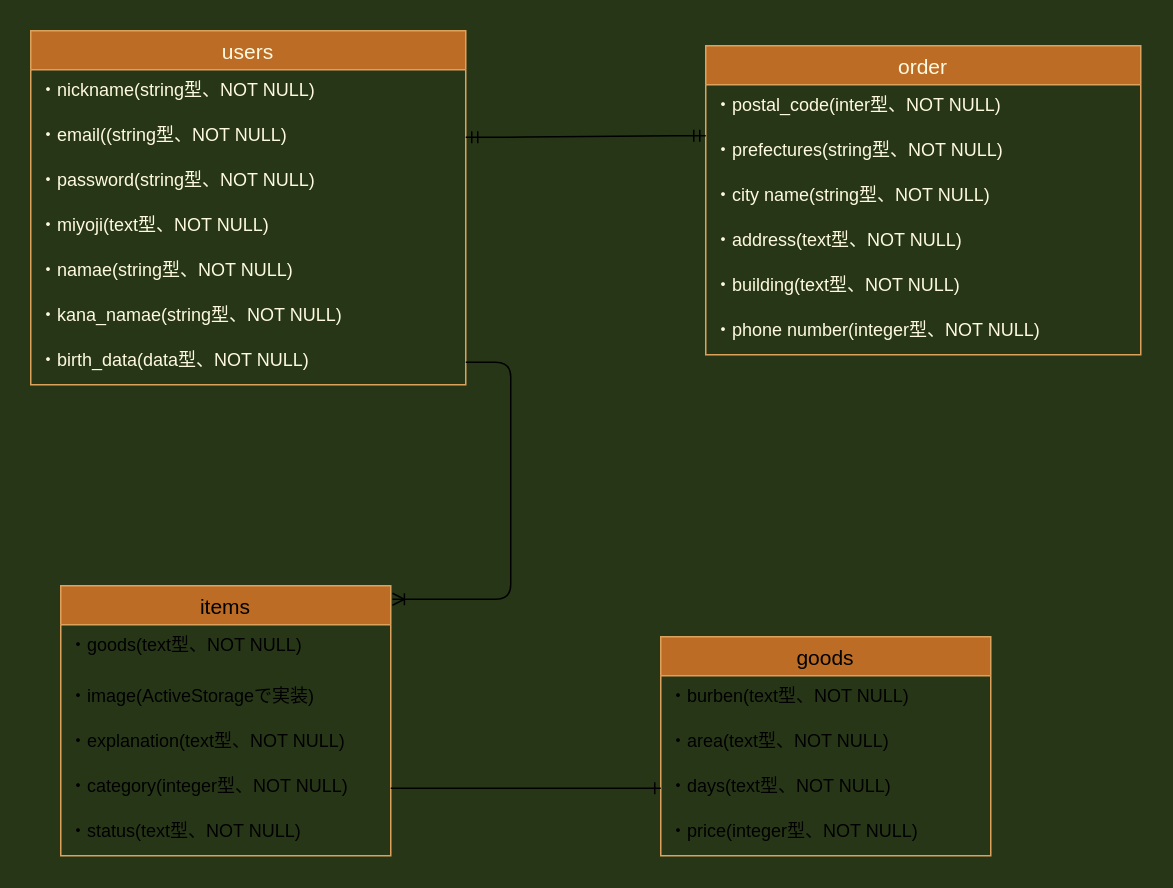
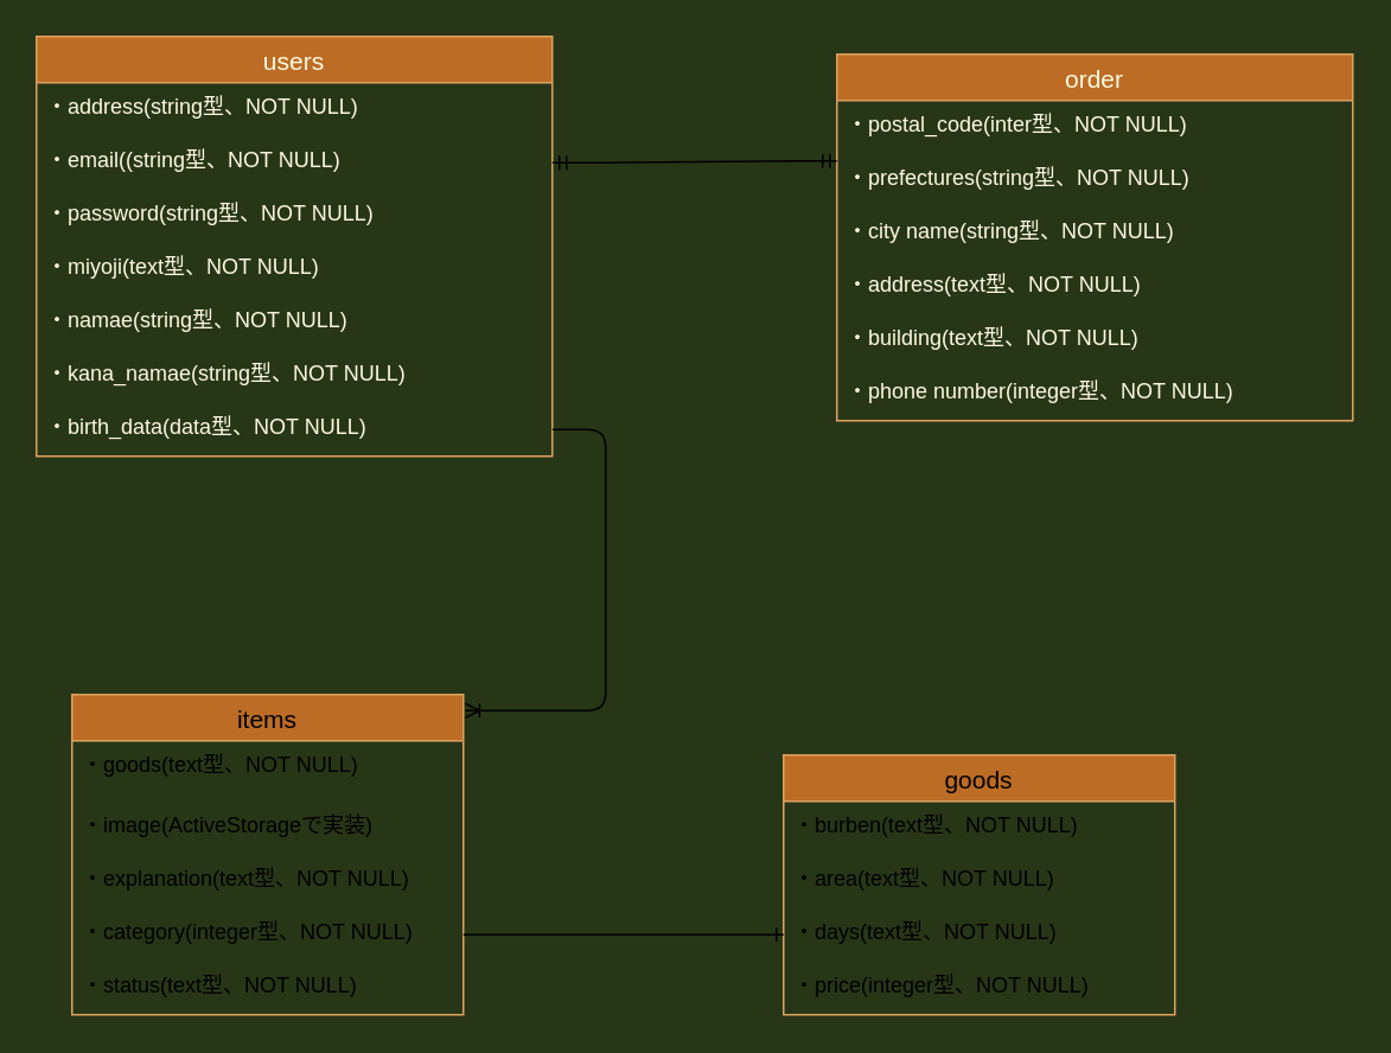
  <mxCell id="0" />
  <mxCell id="1" parent="0" />
  <mxCell id="2" value="users" style="swimlane;fontStyle=0;childLayout=stackLayout;horizontal=1;startSize=26;horizontalStack=0;resizeParent=1;resizeParentMax=0;resizeLast=0;collapsible=1;marginBottom=0;align=center;fontSize=14;rounded=0;sketch=0;fillColor=#BC6C25;strokeColor=#DDA15E;fontColor=#FEFAE0;" parent="1" vertex="1"><mxGeometry x="20" y="20" width="290" height="236" as="geometry" /></mxCell>
- <mxCell id="3" value="・nickname(string型、NOT NULL)" style="text;strokeColor=none;fillColor=none;spacingLeft=4;spacingRight=4;overflow=hidden;rotatable=0;points=[[0,0.5],[1,0.5]];portConstraint=eastwest;fontSize=12;fontColor=#FEFAE0;" parent="2" vertex="1"><mxGeometry y="26" width="290" height="30" as="geometry" /></mxCell>
+ <mxCell id="3" value="・address(string型、NOT NULL)" style="text;strokeColor=none;fillColor=none;spacingLeft=4;spacingRight=4;overflow=hidden;rotatable=0;points=[[0,0.5],[1,0.5]];portConstraint=eastwest;fontSize=12;fontColor=#FEFAE0;" parent="2" vertex="1"><mxGeometry y="26" width="290" height="30" as="geometry" /></mxCell>
  <mxCell id="4" value="・email((string型、NOT NULL)" style="text;strokeColor=none;fillColor=none;spacingLeft=4;spacingRight=4;overflow=hidden;rotatable=0;points=[[0,0.5],[1,0.5]];portConstraint=eastwest;fontSize=12;fontColor=#FEFAE0;" parent="2" vertex="1"><mxGeometry y="56" width="290" height="30" as="geometry" /></mxCell>
  <mxCell id="5" value="・password(string型、NOT NULL)" style="text;strokeColor=none;fillColor=none;spacingLeft=4;spacingRight=4;overflow=hidden;rotatable=0;points=[[0,0.5],[1,0.5]];portConstraint=eastwest;fontSize=12;fontColor=#FEFAE0;" parent="2" vertex="1"><mxGeometry y="86" width="290" height="30" as="geometry" /></mxCell>
  <mxCell id="6" value="・miyoji(text型、NOT NULL)" style="text;strokeColor=none;fillColor=none;spacingLeft=4;spacingRight=4;overflow=hidden;rotatable=0;points=[[0,0.5],[1,0.5]];portConstraint=eastwest;fontSize=12;fontColor=#FEFAE0;" parent="2" vertex="1"><mxGeometry y="116" width="290" height="30" as="geometry" /></mxCell>
  <mxCell id="7" value="・namae(string型、NOT NULL)" style="text;strokeColor=none;fillColor=none;spacingLeft=4;spacingRight=4;overflow=hidden;rotatable=0;points=[[0,0.5],[1,0.5]];portConstraint=eastwest;fontSize=12;fontColor=#FEFAE0;" parent="2" vertex="1"><mxGeometry y="146" width="290" height="30" as="geometry" /></mxCell>
  <mxCell id="8" value="・kana_namae(string型、NOT NULL)" style="text;strokeColor=none;fillColor=none;spacingLeft=4;spacingRight=4;overflow=hidden;rotatable=0;points=[[0,0.5],[1,0.5]];portConstraint=eastwest;fontSize=12;fontColor=#FEFAE0;" parent="2" vertex="1"><mxGeometry y="176" width="290" height="30" as="geometry" /></mxCell>
  <mxCell id="9" value="・birth_data(data型、NOT NULL)&#10;" style="text;strokeColor=none;fillColor=none;spacingLeft=4;spacingRight=4;overflow=hidden;rotatable=0;points=[[0,0.5],[1,0.5]];portConstraint=eastwest;fontSize=12;fontColor=#FEFAE0;" parent="2" vertex="1"><mxGeometry y="206" width="290" height="30" as="geometry" /></mxCell>
  <mxCell id="10" value="items" style="swimlane;fontStyle=0;childLayout=stackLayout;horizontal=1;startSize=26;horizontalStack=0;resizeParent=1;resizeParentMax=0;resizeLast=0;collapsible=1;marginBottom=0;align=center;fontSize=14;rounded=0;sketch=0;strokeColor=#DDA15E;fillColor=#BC6C25;" parent="1" vertex="1"><mxGeometry x="40" y="390" width="220" height="180" as="geometry" /></mxCell>
  <mxCell id="11" value="・goods(text型、NOT NULL)" style="text;strokeColor=none;fillColor=none;spacingLeft=4;spacingRight=4;overflow=hidden;rotatable=0;points=[[0,0.5],[1,0.5]];portConstraint=eastwest;fontSize=12;" parent="10" vertex="1"><mxGeometry y="26" width="220" height="34" as="geometry" /></mxCell>
  <mxCell id="12" value="・image(ActiveStorageで実装)" style="text;strokeColor=none;fillColor=none;spacingLeft=4;spacingRight=4;overflow=hidden;rotatable=0;points=[[0,0.5],[1,0.5]];portConstraint=eastwest;fontSize=12;" parent="10" vertex="1"><mxGeometry y="60" width="220" height="30" as="geometry" /></mxCell>
  <mxCell id="13" value="・explanation(text型、NOT NULL)" style="text;strokeColor=none;fillColor=none;spacingLeft=4;spacingRight=4;overflow=hidden;rotatable=0;points=[[0,0.5],[1,0.5]];portConstraint=eastwest;fontSize=12;" parent="10" vertex="1"><mxGeometry y="90" width="220" height="30" as="geometry" /></mxCell>
  <mxCell id="14" value="・category(integer型、NOT NULL)" style="text;strokeColor=none;fillColor=none;spacingLeft=4;spacingRight=4;overflow=hidden;rotatable=0;points=[[0,0.5],[1,0.5]];portConstraint=eastwest;fontSize=12;" vertex="1" parent="10"><mxGeometry y="120" width="220" height="30" as="geometry" /></mxCell>
  <mxCell id="15" value="・status(text型、NOT NULL)" style="text;strokeColor=none;fillColor=none;spacingLeft=4;spacingRight=4;overflow=hidden;rotatable=0;points=[[0,0.5],[1,0.5]];portConstraint=eastwest;fontSize=12;" vertex="1" parent="10"><mxGeometry y="150" width="220" height="30" as="geometry" /></mxCell>
  <mxCell id="16" value="order" style="swimlane;fontStyle=0;childLayout=stackLayout;horizontal=1;startSize=26;horizontalStack=0;resizeParent=1;resizeParentMax=0;resizeLast=0;collapsible=1;marginBottom=0;align=center;fontSize=14;rounded=0;sketch=0;fillColor=#BC6C25;strokeColor=#DDA15E;fontColor=#FEFAE0;" vertex="1" parent="1"><mxGeometry x="470" y="30" width="290" height="206" as="geometry" /></mxCell>
  <mxCell id="17" value="・postal_code(inter型、NOT NULL)" style="text;strokeColor=none;fillColor=none;spacingLeft=4;spacingRight=4;overflow=hidden;rotatable=0;points=[[0,0.5],[1,0.5]];portConstraint=eastwest;fontSize=12;fontColor=#FEFAE0;" vertex="1" parent="16"><mxGeometry y="26" width="290" height="30" as="geometry" /></mxCell>
  <mxCell id="18" value="・prefectures(string型、NOT NULL)" style="text;strokeColor=none;fillColor=none;spacingLeft=4;spacingRight=4;overflow=hidden;rotatable=0;points=[[0,0.5],[1,0.5]];portConstraint=eastwest;fontSize=12;fontColor=#FEFAE0;" vertex="1" parent="16"><mxGeometry y="56" width="290" height="30" as="geometry" /></mxCell>
  <mxCell id="19" value="・city name(string型、NOT NULL)" style="text;strokeColor=none;fillColor=none;spacingLeft=4;spacingRight=4;overflow=hidden;rotatable=0;points=[[0,0.5],[1,0.5]];portConstraint=eastwest;fontSize=12;fontColor=#FEFAE0;" vertex="1" parent="16"><mxGeometry y="86" width="290" height="30" as="geometry" /></mxCell>
  <mxCell id="20" value="・address(text型、NOT NULL)" style="text;strokeColor=none;fillColor=none;spacingLeft=4;spacingRight=4;overflow=hidden;rotatable=0;points=[[0,0.5],[1,0.5]];portConstraint=eastwest;fontSize=12;fontColor=#FEFAE0;" vertex="1" parent="16"><mxGeometry y="116" width="290" height="30" as="geometry" /></mxCell>
  <mxCell id="21" value="・building(text型、NOT NULL)" style="text;strokeColor=none;fillColor=none;spacingLeft=4;spacingRight=4;overflow=hidden;rotatable=0;points=[[0,0.5],[1,0.5]];portConstraint=eastwest;fontSize=12;fontColor=#FEFAE0;" vertex="1" parent="16"><mxGeometry y="146" width="290" height="30" as="geometry" /></mxCell>
  <mxCell id="22" value="・phone number(integer型、NOT NULL)" style="text;strokeColor=none;fillColor=none;spacingLeft=4;spacingRight=4;overflow=hidden;rotatable=0;points=[[0,0.5],[1,0.5]];portConstraint=eastwest;fontSize=12;fontColor=#FEFAE0;" vertex="1" parent="16"><mxGeometry y="176" width="290" height="30" as="geometry" /></mxCell>
  <mxCell id="23" value="goods" style="swimlane;fontStyle=0;childLayout=stackLayout;horizontal=1;startSize=26;horizontalStack=0;resizeParent=1;resizeParentMax=0;resizeLast=0;collapsible=1;marginBottom=0;align=center;fontSize=14;rounded=0;sketch=0;strokeColor=#DDA15E;fillColor=#BC6C25;" vertex="1" parent="1"><mxGeometry x="440" y="424" width="220" height="146" as="geometry" /></mxCell>
  <mxCell id="24" value="・burben(text型、NOT NULL)" style="text;strokeColor=none;fillColor=none;spacingLeft=4;spacingRight=4;overflow=hidden;rotatable=0;points=[[0,0.5],[1,0.5]];portConstraint=eastwest;fontSize=12;" vertex="1" parent="23"><mxGeometry y="26" width="220" height="30" as="geometry" /></mxCell>
  <mxCell id="25" value="・area(text型、NOT NULL)" style="text;strokeColor=none;fillColor=none;spacingLeft=4;spacingRight=4;overflow=hidden;rotatable=0;points=[[0,0.5],[1,0.5]];portConstraint=eastwest;fontSize=12;" vertex="1" parent="23"><mxGeometry y="56" width="220" height="30" as="geometry" /></mxCell>
  <mxCell id="26" value="・days(text型、NOT NULL)" style="text;strokeColor=none;fillColor=none;spacingLeft=4;spacingRight=4;overflow=hidden;rotatable=0;points=[[0,0.5],[1,0.5]];portConstraint=eastwest;fontSize=12;" vertex="1" parent="23"><mxGeometry y="86" width="220" height="30" as="geometry" /></mxCell>
  <mxCell id="27" value="・price(integer型、NOT NULL)" style="text;strokeColor=none;fillColor=none;spacingLeft=4;spacingRight=4;overflow=hidden;rotatable=0;points=[[0,0.5],[1,0.5]];portConstraint=eastwest;fontSize=12;" vertex="1" parent="23"><mxGeometry y="116" width="220" height="30" as="geometry" /></mxCell>
  <mxCell id="28" value="" style="edgeStyle=entityRelationEdgeStyle;fontSize=12;html=1;endArrow=ERoneToMany;entryX=1.005;entryY=0.05;entryDx=0;entryDy=0;entryPerimeter=0;" edge="1" parent="1" source="9" target="10"><mxGeometry width="100" height="100" relative="1" as="geometry"><mxPoint x="200" y="317" as="sourcePoint" /><mxPoint x="263" y="401" as="targetPoint" /></mxGeometry></mxCell>
  <mxCell id="29" value="" style="edgeStyle=entityRelationEdgeStyle;fontSize=12;html=1;endArrow=ERmandOne;startArrow=ERmandOne;exitX=1;exitY=0.5;exitDx=0;exitDy=0;" edge="1" parent="1" source="4"><mxGeometry width="100" height="100" relative="1" as="geometry"><mxPoint x="440" y="350" as="sourcePoint" /><mxPoint x="470" y="90" as="targetPoint" /></mxGeometry></mxCell>
  <mxCell id="30" value="" style="edgeStyle=entityRelationEdgeStyle;fontSize=12;html=1;endArrow=ERone;endFill=1;exitX=1;exitY=0.5;exitDx=0;exitDy=0;entryX=0;entryY=0.5;entryDx=0;entryDy=0;" edge="1" parent="1" source="14" target="26"><mxGeometry width="100" height="100" relative="1" as="geometry"><mxPoint x="440" y="350" as="sourcePoint" /><mxPoint x="330" y="533" as="targetPoint" /></mxGeometry></mxCell>
